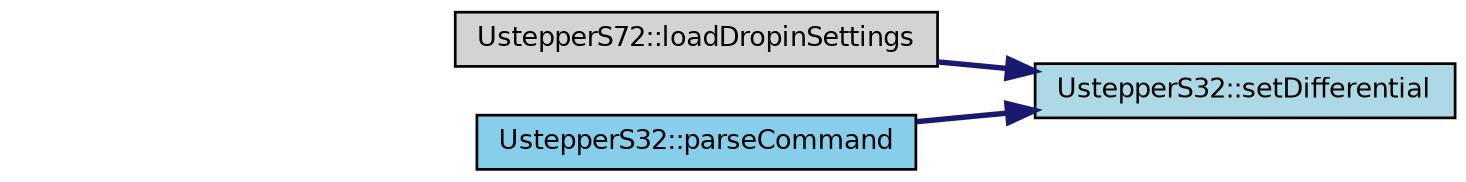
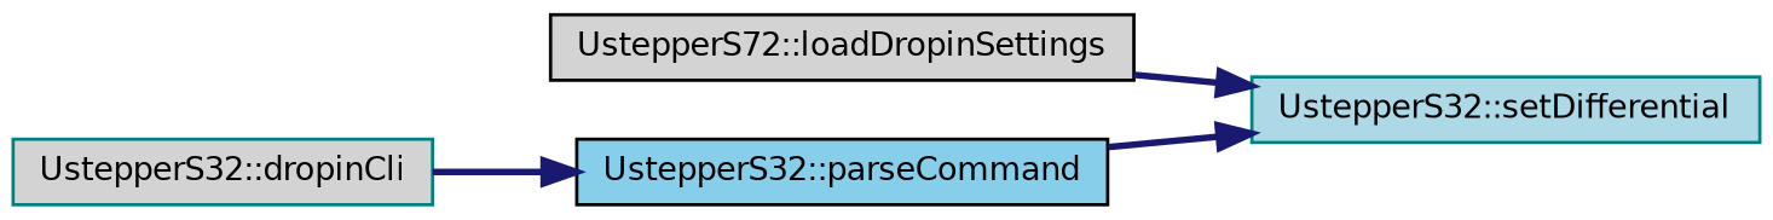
  digraph {
    rankdir=RL
    node [color=teal fillcolor=lightgrey fontname=Helvetica fontsize=10 shape=record style=filled]
    edge [color=midnightblue dir=back fontname=Helvetica fontsize=10 labelfontname=Helvetica labelfontsize=10 style=bold]
-   n1 [color=black fillcolor=lightblue fontcolor=black height=0.2 label="UstepperS32::setDifferential" width=0.4]
+   n1 [fillcolor=lightblue fontcolor=black height=0.2 label="UstepperS32::setDifferential" width=0.4]
    n2 [color=black height=0.2 label="UstepperS72::loadDropinSettings" width=0.4]
    n3 [color=black fillcolor=skyblue height=0.2 label="UstepperS32::parseCommand" width=0.4]
+   n4 [height=0.2 label="UstepperS32::dropinCli" width=0.4]
    n1 -> n2
    n1 -> n3
+   n3 -> n4
  }
